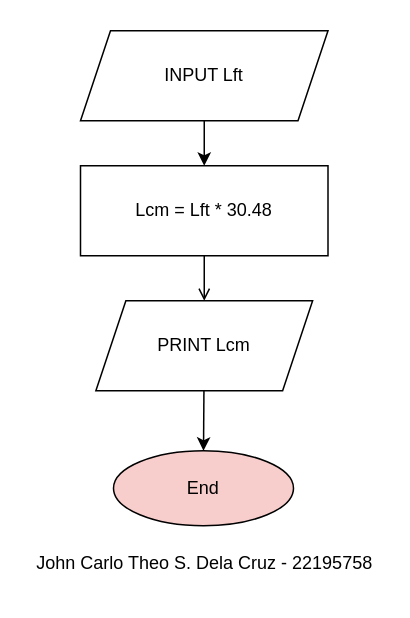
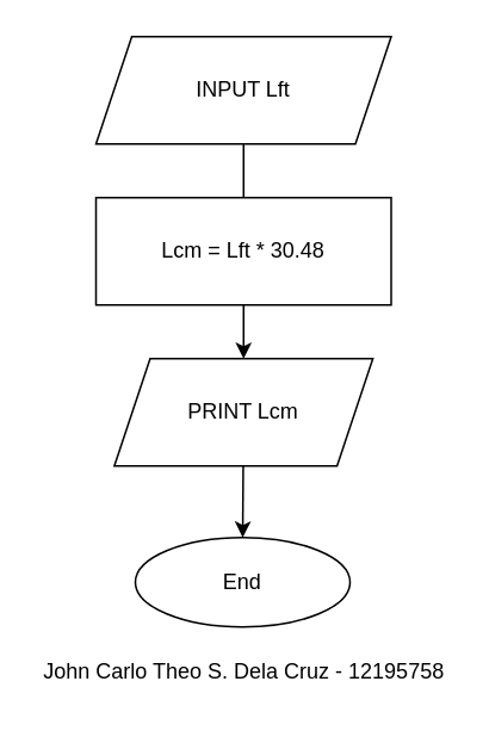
  <mxCell id="0" />
  <mxCell id="1" parent="0" />
- <mxCell id="2" value="End" style="ellipse;whiteSpace=wrap;html=1;fillColor=#f8cecc;" vertex="1" parent="1"><mxGeometry x="75" y="300" width="120" height="50" as="geometry" /></mxCell>
- <mxCell id="3" value="" style="edgeStyle=none;html=1;" edge="1" parent="1" source="4" target="6"><mxGeometry relative="1" as="geometry" /></mxCell>
+ <mxCell id="2" value="End" style="ellipse;whiteSpace=wrap;html=1;" vertex="1" parent="1"><mxGeometry x="75" y="300" width="120" height="50" as="geometry" /></mxCell>
+ <mxCell id="3" value="" style="edgeStyle=none;html=1;endArrow=none;" edge="1" parent="1" source="4" target="6"><mxGeometry relative="1" as="geometry" /></mxCell>
  <mxCell id="4" value="INPUT Lft" style="shape=parallelogram;perimeter=parallelogramPerimeter;whiteSpace=wrap;html=1;fixedSize=1;" vertex="1" parent="1"><mxGeometry x="53" y="20" width="165" height="60" as="geometry" /></mxCell>
- <mxCell id="5" value="" style="edgeStyle=none;html=1;endArrow=open;" edge="1" parent="1" source="6" target="8"><mxGeometry relative="1" as="geometry" /></mxCell>
+ <mxCell id="5" value="" style="edgeStyle=none;html=1;" edge="1" parent="1" source="6" target="8"><mxGeometry relative="1" as="geometry" /></mxCell>
  <mxCell id="6" value="Lcm = Lft * 30.48" style="shape=parallelogram;perimeter=parallelogramPerimeter;whiteSpace=wrap;html=1;fixedSize=1;size=-3;" vertex="1" parent="1"><mxGeometry x="53" y="110" width="165" height="60" as="geometry" /></mxCell>
  <mxCell id="7" value="" style="edgeStyle=none;html=1;" edge="1" parent="1" source="8" target="2"><mxGeometry relative="1" as="geometry" /></mxCell>
  <mxCell id="8" value="PRINT Lcm" style="shape=parallelogram;perimeter=parallelogramPerimeter;whiteSpace=wrap;html=1;fixedSize=1;" vertex="1" parent="1"><mxGeometry x="63.25" y="200" width="144.5" height="60" as="geometry" /></mxCell>
- <mxCell id="9" value="John Carlo Theo S. Dela Cruz - 22195758" style="text;html=1;strokeColor=none;fillColor=none;align=center;verticalAlign=middle;whiteSpace=wrap;rounded=0;" vertex="1" parent="1"><mxGeometry x="20.5" y="360" width="230" height="30" as="geometry" /></mxCell>
+ <mxCell id="9" value="John Carlo Theo S. Dela Cruz - 12195758" style="text;html=1;strokeColor=none;fillColor=none;align=center;verticalAlign=middle;whiteSpace=wrap;rounded=0;" vertex="1" parent="1"><mxGeometry x="20.5" y="360" width="230" height="30" as="geometry" /></mxCell>
